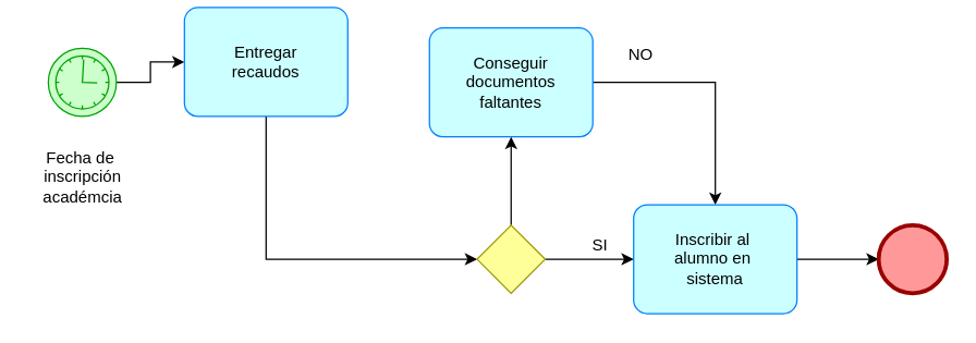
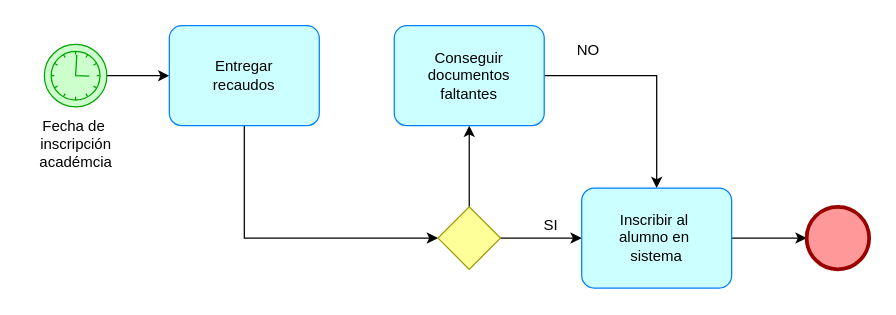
  <mxCell id="0" />
  <mxCell id="1" parent="0" />
  <mxCell id="2" style="edgeStyle=orthogonalEdgeStyle;rounded=0;orthogonalLoop=1;jettySize=auto;html=1;entryX=0;entryY=0.5;entryDx=0;entryDy=0;entryPerimeter=0;" edge="1" parent="1" source="3" target="6"><mxGeometry relative="1" as="geometry" /></mxCell>
  <mxCell id="3" value="" style="points=[[0.145,0.145,0],[0.5,0,0],[0.855,0.145,0],[1,0.5,0],[0.855,0.855,0],[0.5,1,0],[0.145,0.855,0],[0,0.5,0]];shape=mxgraph.bpmn.event;html=1;verticalLabelPosition=bottom;labelBackgroundColor=#ffffff;verticalAlign=top;align=center;perimeter=ellipsePerimeter;outlineConnect=0;aspect=fixed;outline=standard;symbol=timer;strokeColor=#00A300;fillColor=#CCFFCC;" vertex="1" parent="1"><mxGeometry x="35" y="35" width="50" height="50" as="geometry" /></mxCell>
- <mxCell id="4" value="Fecha de&amp;nbsp;&lt;br&gt;inscripción&lt;br&gt;académcia" style="text;html=1;align=center;verticalAlign=middle;resizable=0;points=[];autosize=1;strokeColor=none;fillColor=none;" vertex="1" parent="1"><mxGeometry x="20" y="100" width="80" height="60" as="geometry" /></mxCell>
+ <mxCell id="4" value="Fecha de&amp;nbsp;&lt;br&gt;inscripción&lt;br&gt;académcia" style="text;html=1;align=center;verticalAlign=middle;resizable=0;points=[];autosize=1;strokeColor=none;fillColor=none;" vertex="1" parent="1"><mxGeometry x="20" y="85" width="80" height="60" as="geometry" /></mxCell>
  <mxCell id="5" style="edgeStyle=orthogonalEdgeStyle;rounded=0;orthogonalLoop=1;jettySize=auto;html=1;entryX=0;entryY=0.5;entryDx=0;entryDy=0;entryPerimeter=0;" edge="1" parent="1" source="6" target="11"><mxGeometry relative="1" as="geometry"><Array as="points"><mxPoint x="195" y="190" /></Array></mxGeometry></mxCell>
- <mxCell id="6" value="Entregar&lt;br&gt;recaudos" style="points=[[0.25,0,0],[0.5,0,0],[0.75,0,0],[1,0.25,0],[1,0.5,0],[1,0.75,0],[0.75,1,0],[0.5,1,0],[0.25,1,0],[0,0.75,0],[0,0.5,0],[0,0.25,0]];shape=mxgraph.bpmn.task;whiteSpace=wrap;rectStyle=rounded;size=10;html=1;taskMarker=abstract;strokeColor=#007FFF;fillColor=#CCFFFF;" vertex="1" parent="1"><mxGeometry x="135" y="5" width="120" height="80" as="geometry" /></mxCell>
+ <mxCell id="6" value="Entregar&lt;br&gt;recaudos" style="points=[[0.25,0,0],[0.5,0,0],[0.75,0,0],[1,0.25,0],[1,0.5,0],[1,0.75,0],[0.75,1,0],[0.5,1,0],[0.25,1,0],[0,0.75,0],[0,0.5,0],[0,0.25,0]];shape=mxgraph.bpmn.task;whiteSpace=wrap;rectStyle=rounded;size=10;html=1;taskMarker=abstract;strokeColor=#007FFF;fillColor=#CCFFFF;" vertex="1" parent="1"><mxGeometry x="135" y="20" width="120" height="80" as="geometry" /></mxCell>
  <mxCell id="7" style="edgeStyle=orthogonalEdgeStyle;rounded=0;orthogonalLoop=1;jettySize=auto;html=1;" edge="1" parent="1" source="8" target="13"><mxGeometry relative="1" as="geometry" /></mxCell>
  <mxCell id="8" value="Conseguir documentos&lt;br&gt;faltantes" style="points=[[0.25,0,0],[0.5,0,0],[0.75,0,0],[1,0.25,0],[1,0.5,0],[1,0.75,0],[0.75,1,0],[0.5,1,0],[0.25,1,0],[0,0.75,0],[0,0.5,0],[0,0.25,0]];shape=mxgraph.bpmn.task;whiteSpace=wrap;rectStyle=rounded;size=10;html=1;taskMarker=abstract;strokeColor=#007FFF;fillColor=#CCFFFF;" vertex="1" parent="1"><mxGeometry x="315" y="20" width="120" height="80" as="geometry" /></mxCell>
  <mxCell id="9" style="edgeStyle=orthogonalEdgeStyle;rounded=0;orthogonalLoop=1;jettySize=auto;html=1;entryX=0.5;entryY=1;entryDx=0;entryDy=0;entryPerimeter=0;" edge="1" parent="1" source="11" target="8"><mxGeometry relative="1" as="geometry" /></mxCell>
  <mxCell id="10" style="edgeStyle=orthogonalEdgeStyle;rounded=0;orthogonalLoop=1;jettySize=auto;html=1;" edge="1" parent="1" source="11" target="13"><mxGeometry relative="1" as="geometry" /></mxCell>
  <mxCell id="11" value="" style="points=[[0.25,0.25,0],[0.5,0,0],[0.75,0.25,0],[1,0.5,0],[0.75,0.75,0],[0.5,1,0],[0.25,0.75,0],[0,0.5,0]];shape=mxgraph.bpmn.gateway2;html=1;verticalLabelPosition=bottom;labelBackgroundColor=#ffffff;verticalAlign=top;align=center;perimeter=rhombusPerimeter;outlineConnect=0;outline=none;symbol=none;strokeColor=#999900;fillColor=#FFFF99;" vertex="1" parent="1"><mxGeometry x="350" y="165" width="50" height="50" as="geometry" /></mxCell>
  <mxCell id="12" style="edgeStyle=orthogonalEdgeStyle;rounded=0;orthogonalLoop=1;jettySize=auto;html=1;entryX=0;entryY=0.5;entryDx=0;entryDy=0;entryPerimeter=0;" edge="1" parent="1" source="13" target="14"><mxGeometry relative="1" as="geometry" /></mxCell>
  <mxCell id="13" value="Inscribir al&amp;nbsp;&lt;br&gt;alumno en&amp;nbsp;&lt;br&gt;sistema" style="points=[[0.25,0,0],[0.5,0,0],[0.75,0,0],[1,0.25,0],[1,0.5,0],[1,0.75,0],[0.75,1,0],[0.5,1,0],[0.25,1,0],[0,0.75,0],[0,0.5,0],[0,0.25,0]];shape=mxgraph.bpmn.task;whiteSpace=wrap;rectStyle=rounded;size=10;html=1;taskMarker=abstract;strokeColor=#007FFF;fillColor=#CCFFFF;" vertex="1" parent="1"><mxGeometry x="465" y="150" width="120" height="80" as="geometry" /></mxCell>
  <mxCell id="14" value="" style="points=[[0.145,0.145,0],[0.5,0,0],[0.855,0.145,0],[1,0.5,0],[0.855,0.855,0],[0.5,1,0],[0.145,0.855,0],[0,0.5,0]];shape=mxgraph.bpmn.event;html=1;verticalLabelPosition=bottom;labelBackgroundColor=#ffffff;verticalAlign=top;align=center;perimeter=ellipsePerimeter;outlineConnect=0;aspect=fixed;outline=end;symbol=terminate2;strokeColor=#990000;fillColor=#FF9999;" vertex="1" parent="1"><mxGeometry x="645" y="165" width="50" height="50" as="geometry" /></mxCell>
  <mxCell id="15" value="NO" style="text;html=1;align=center;verticalAlign=middle;resizable=0;points=[];autosize=1;strokeColor=none;fillColor=none;" vertex="1" parent="1"><mxGeometry x="450" y="25" width="40" height="30" as="geometry" /></mxCell>
  <mxCell id="16" value="SI" style="text;html=1;align=center;verticalAlign=middle;resizable=0;points=[];autosize=1;strokeColor=none;fillColor=none;" vertex="1" parent="1"><mxGeometry x="425" y="165" width="30" height="30" as="geometry" /></mxCell>
